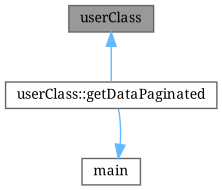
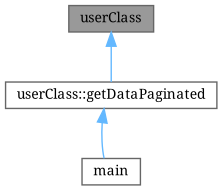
  digraph {
    fontname="Noto Serif"
    rankdir=TB
    node [color=grey40 fillcolor=white fontname="Noto Serif" fontsize=10 shape=box style=filled]
    edge [color=steelblue1 dir=back fontname="Noto Serif" fontsize=10 labelfontname=Helvetica labelfontsize=10 style=solid]
    n1 [color=gray40 fillcolor=grey60 fontcolor=black height=0.2 label=userClass width=0.4]
    n2 [height=0.2 label="userClass::getDataPaginated" width=0.4]
    n3 [height=0.2 label=main width=0.4]
    n1 -> n2
-   n3 -> n2
+   n2 -> n3
  }
